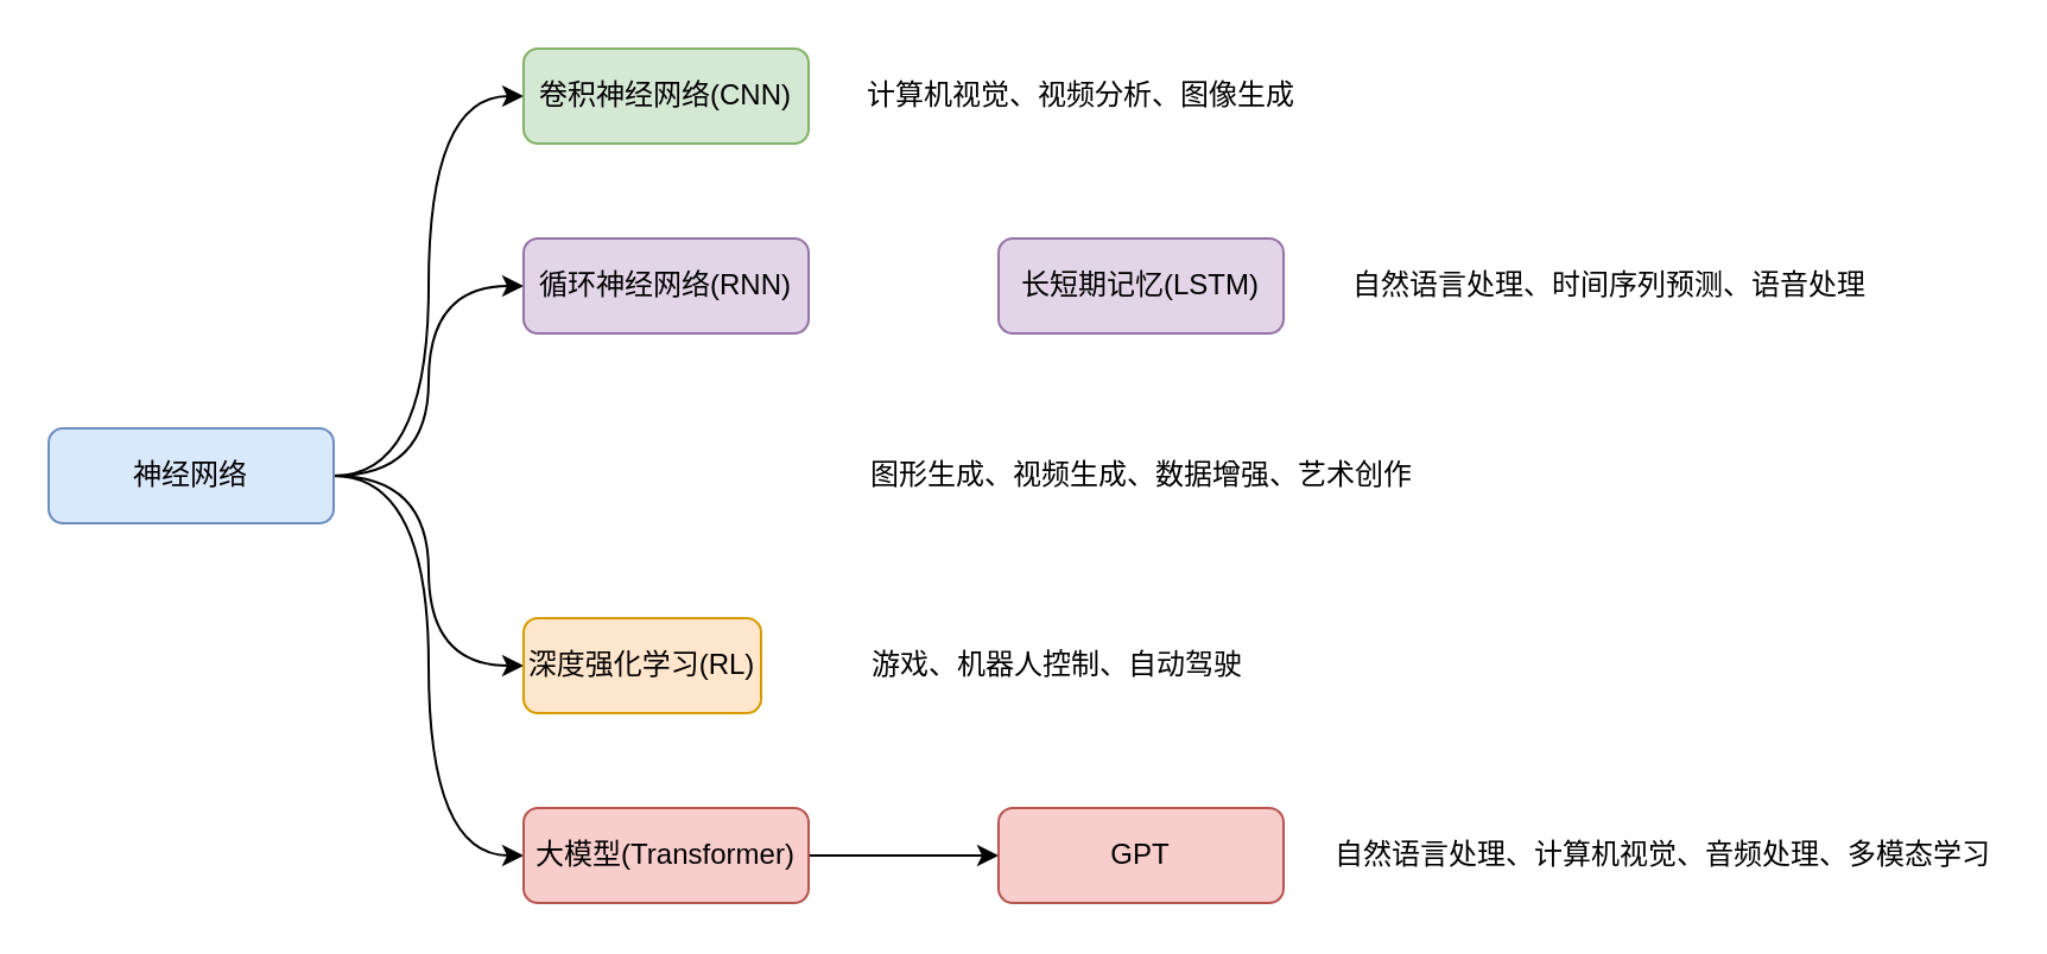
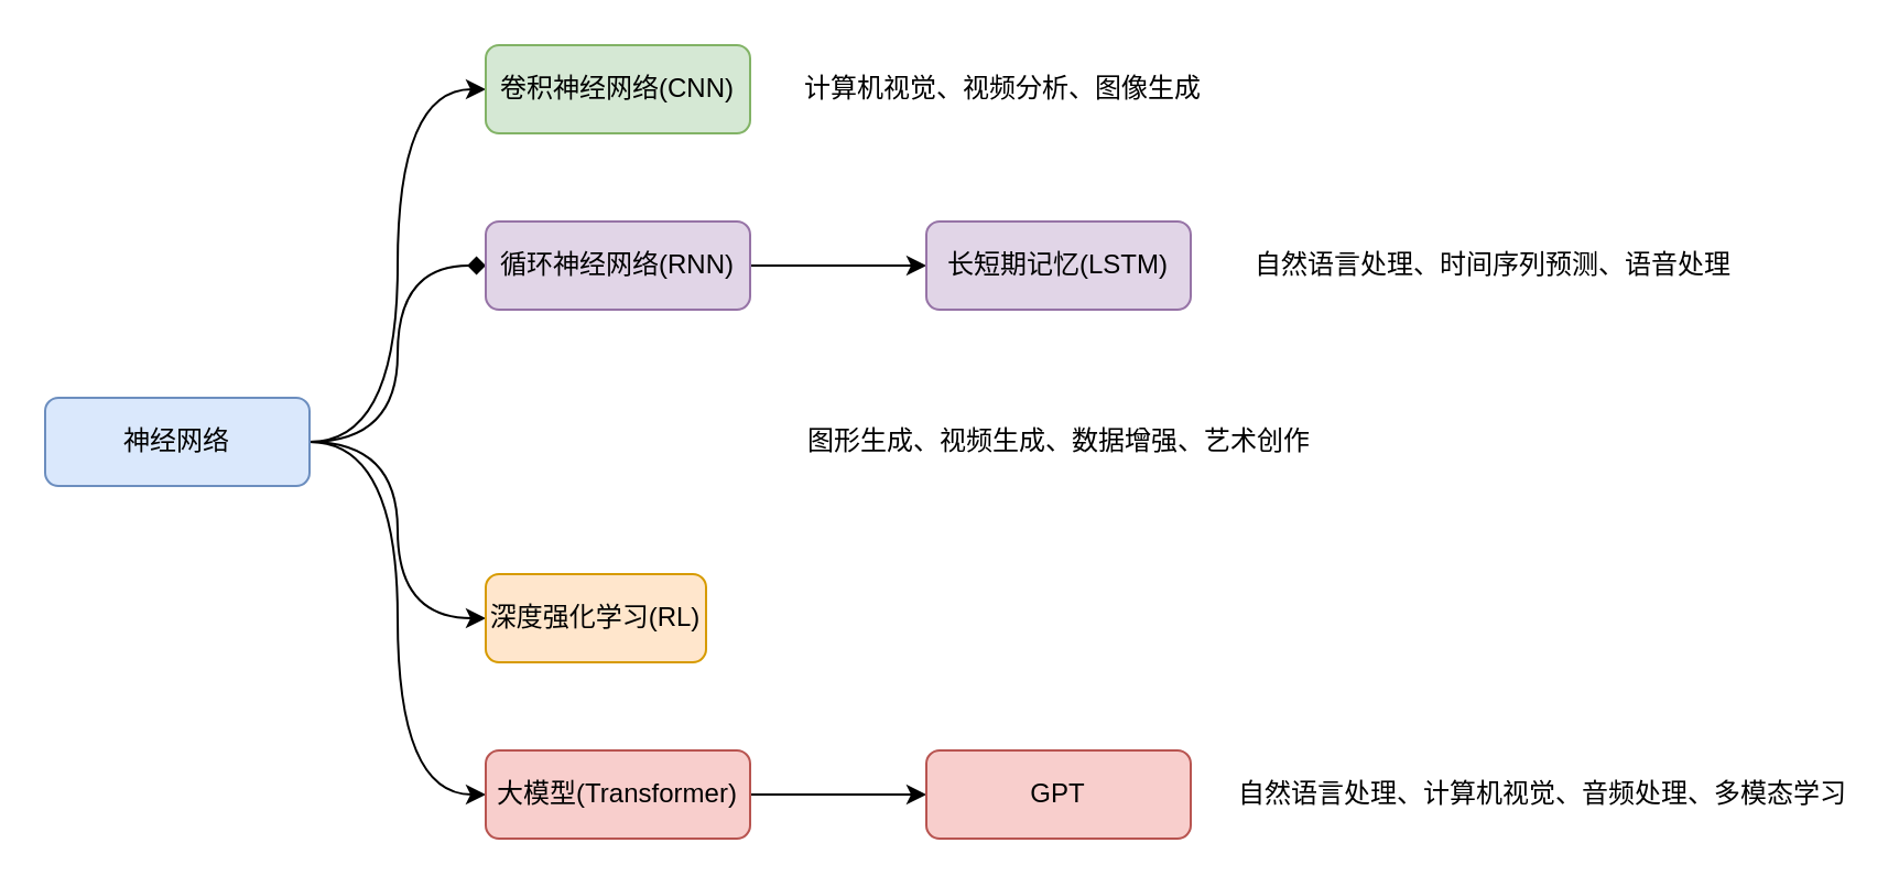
  <mxCell id="0" />
  <mxCell id="1" parent="0" />
- <mxCell id="2" style="edgeStyle=orthogonalEdgeStyle;rounded=0;orthogonalLoop=1;jettySize=auto;html=1;exitX=1;exitY=0.5;exitDx=0;exitDy=0;entryX=0;entryY=0.5;entryDx=0;entryDy=0;curved=1;" parent="1" source="6" target="9" edge="1"><mxGeometry relative="1" as="geometry" /></mxCell>
+ <mxCell id="2" style="edgeStyle=orthogonalEdgeStyle;rounded=0;orthogonalLoop=1;jettySize=auto;html=1;exitX=1;exitY=0.5;exitDx=0;exitDy=0;entryX=0;entryY=0.5;entryDx=0;entryDy=0;curved=1;endArrow=diamond;" parent="1" source="6" target="9" edge="1"><mxGeometry relative="1" as="geometry" /></mxCell>
  <mxCell id="3" style="edgeStyle=orthogonalEdgeStyle;rounded=0;orthogonalLoop=1;jettySize=auto;html=1;exitX=1;exitY=0.5;exitDx=0;exitDy=0;entryX=0;entryY=0.5;entryDx=0;entryDy=0;curved=1;" parent="1" source="6" target="7" edge="1"><mxGeometry relative="1" as="geometry" /></mxCell>
  <mxCell id="4" style="edgeStyle=orthogonalEdgeStyle;rounded=0;orthogonalLoop=1;jettySize=auto;html=1;exitX=1;exitY=0.5;exitDx=0;exitDy=0;entryX=0;entryY=0.5;entryDx=0;entryDy=0;curved=1;" parent="1" source="6" target="10" edge="1"><mxGeometry relative="1" as="geometry" /></mxCell>
  <mxCell id="5" style="edgeStyle=orthogonalEdgeStyle;rounded=0;orthogonalLoop=1;jettySize=auto;html=1;exitX=1;exitY=0.5;exitDx=0;exitDy=0;entryX=0;entryY=0.5;entryDx=0;entryDy=0;curved=1;" parent="1" source="6" target="13" edge="1"><mxGeometry relative="1" as="geometry" /></mxCell>
  <mxCell id="6" value="神经网络" style="rounded=1;whiteSpace=wrap;html=1;fillColor=#dae8fc;strokeColor=#6c8ebf;" parent="1" vertex="1"><mxGeometry x="20" y="180" width="120" height="40" as="geometry" /></mxCell>
  <mxCell id="7" value="卷积神经网络(CNN)" style="rounded=1;whiteSpace=wrap;html=1;fillColor=#d5e8d4;strokeColor=#82b366;" parent="1" vertex="1"><mxGeometry x="220" y="20" width="120" height="40" as="geometry" /></mxCell>
+ <mxCell id="8" style="edgeStyle=orthogonalEdgeStyle;rounded=0;orthogonalLoop=1;jettySize=auto;html=1;exitX=1;exitY=0.5;exitDx=0;exitDy=0;" parent="1" source="9" target="11" edge="1"><mxGeometry relative="1" as="geometry" /></mxCell>
  <mxCell id="9" value="循环神经网络(RNN)" style="rounded=1;whiteSpace=wrap;html=1;fillColor=#e1d5e7;strokeColor=#9673a6;" parent="1" vertex="1"><mxGeometry x="220" y="100" width="120" height="40" as="geometry" /></mxCell>
  <mxCell id="10" value="深度强化学习(RL)" style="rounded=1;whiteSpace=wrap;html=1;fillColor=#ffe6cc;strokeColor=#d79b00;" parent="1" vertex="1"><mxGeometry x="220" y="260" width="100" height="40" as="geometry" /></mxCell>
  <mxCell id="11" value="长短期记忆(LSTM)" style="rounded=1;whiteSpace=wrap;html=1;fillColor=#e1d5e7;strokeColor=#9673a6;" parent="1" vertex="1"><mxGeometry x="420" y="100" width="120" height="40" as="geometry" /></mxCell>
  <mxCell id="12" style="edgeStyle=orthogonalEdgeStyle;rounded=0;orthogonalLoop=1;jettySize=auto;html=1;exitX=1;exitY=0.5;exitDx=0;exitDy=0;" parent="1" source="13" target="14" edge="1"><mxGeometry relative="1" as="geometry" /></mxCell>
  <mxCell id="13" value="大模型(Transformer)" style="rounded=1;whiteSpace=wrap;html=1;fillColor=#f8cecc;strokeColor=#b85450;" parent="1" vertex="1"><mxGeometry x="220" y="340" width="120" height="40" as="geometry" /></mxCell>
  <mxCell id="14" value="GPT" style="rounded=1;whiteSpace=wrap;html=1;fillColor=#f8cecc;strokeColor=#b85450;" parent="1" vertex="1"><mxGeometry x="420" y="340" width="120" height="40" as="geometry" /></mxCell>
  <mxCell id="15" value="计算机视觉、视频分析、图像生成" style="text;html=1;align=center;verticalAlign=middle;whiteSpace=wrap;rounded=0;" parent="1" vertex="1"><mxGeometry x="350" y="25" width="210" height="30" as="geometry" /></mxCell>
- <mxCell id="16" value="游戏、机器人控制、自动驾驶" style="text;html=1;align=center;verticalAlign=middle;whiteSpace=wrap;rounded=0;" parent="1" vertex="1"><mxGeometry x="340" y="265" width="210" height="30" as="geometry" /></mxCell>
  <mxCell id="17" value="自然语言处理、计算机视觉、音频处理、多模态学习" style="text;html=1;align=center;verticalAlign=middle;whiteSpace=wrap;rounded=0;" parent="1" vertex="1"><mxGeometry x="560" y="345" width="280" height="30" as="geometry" /></mxCell>
  <mxCell id="18" value="图形生成、视频生成、数据增强、艺术创作" style="text;html=1;align=center;verticalAlign=middle;whiteSpace=wrap;rounded=0;" parent="1" vertex="1"><mxGeometry x="362.5" y="185" width="235" height="30" as="geometry" /></mxCell>
  <mxCell id="19" value="自然语言处理、时间序列预测、语音处理" style="text;html=1;align=center;verticalAlign=middle;whiteSpace=wrap;rounded=0;" parent="1" vertex="1"><mxGeometry x="560" y="105" width="235" height="30" as="geometry" /></mxCell>
